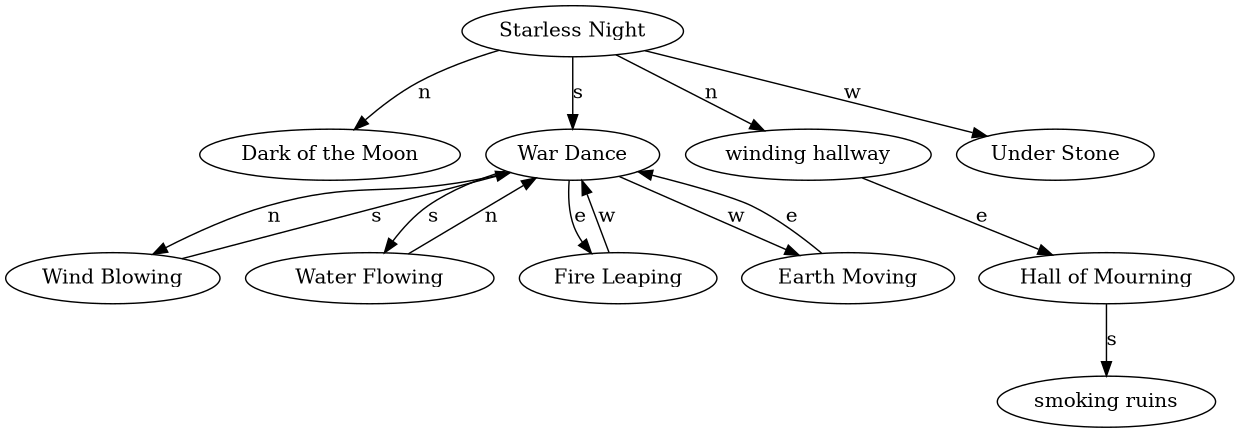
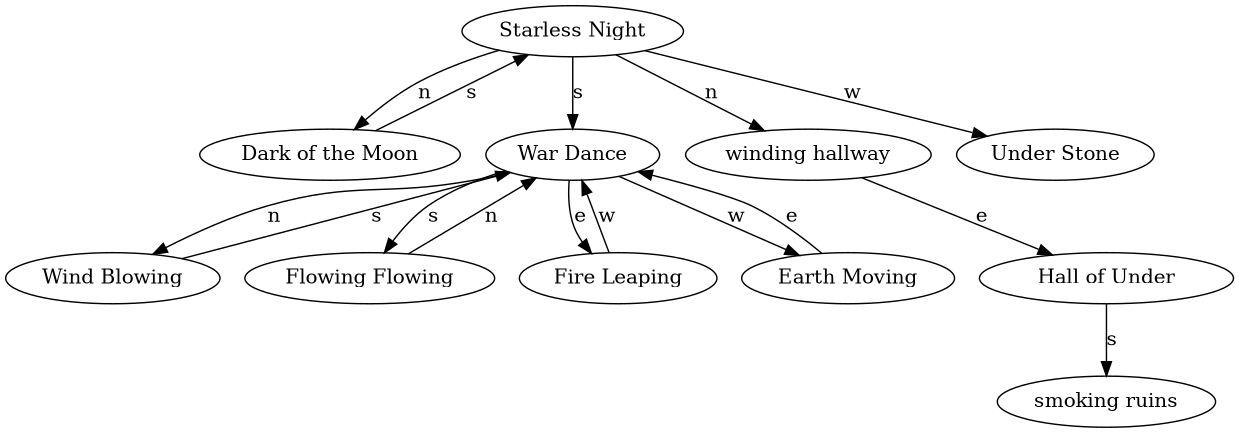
  digraph {
    n1 [label="smoking ruins"]
    n2 [label="Dark of the Moon"]
    n3 [label="Starless Night"]
    n4 [label="War Dance"]
    n5 [label="winding hallway"]
    n6 [label="Under Stone"]
    n7 [label="Wind Blowing"]
-   n8 [label="Water Flowing"]
+   n8 [label="Flowing Flowing"]
    n9 [label="Fire Leaping"]
    n10 [label="Earth Moving"]
-   n11 [label="Hall of Mourning"]
+   n11 [label="Hall of Under"]
+   n2 -> n3 [label=s]
    n3 -> n2 [label=n]
    n3 -> n4 [label=s]
    n3 -> n5 [label=n]
    n3 -> n6 [label=w]
    n4 -> n7 [label=n]
    n4 -> n8 [label=s]
    n4 -> n9 [label=e]
    n4 -> n10 [label=w]
    n5 -> n11 [label=e]
    n7 -> n4 [label=s]
    n8 -> n4 [label=n]
    n9 -> n4 [label=w]
    n10 -> n4 [label=e]
    n11 -> n1 [label=s]
  }
